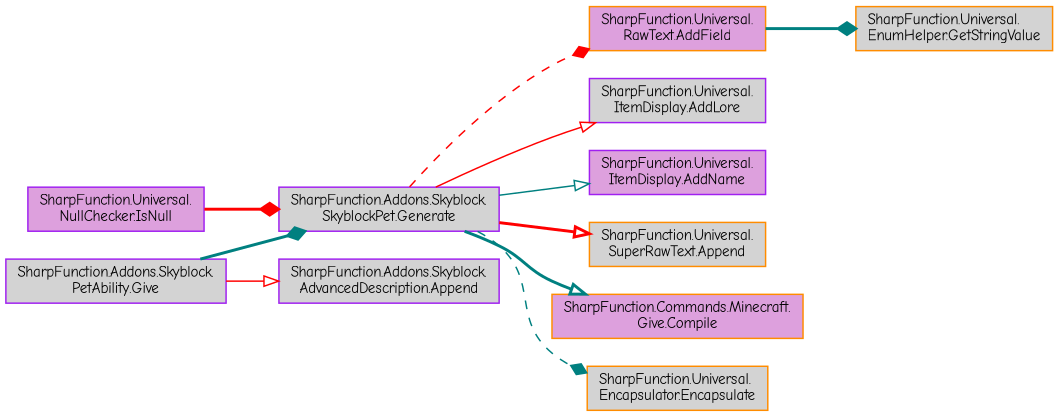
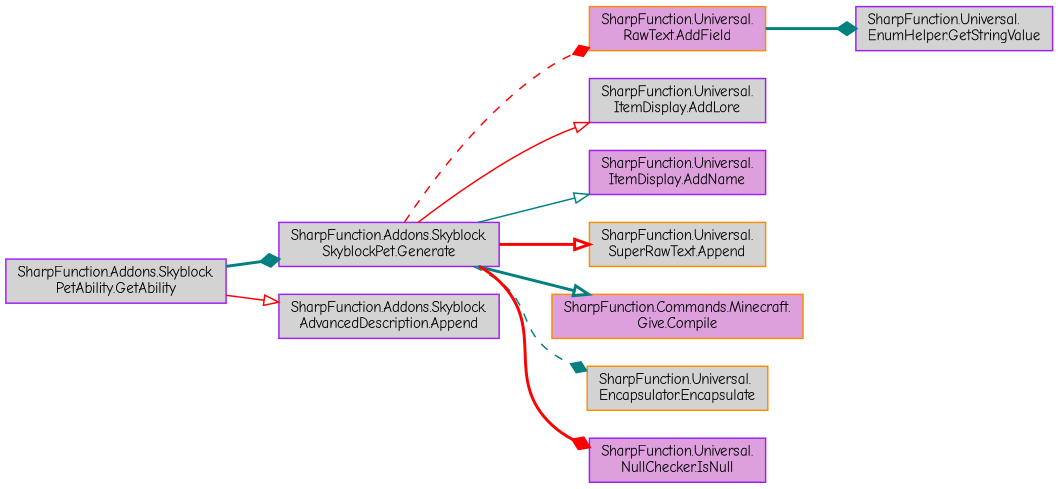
  digraph {
    fontname="Comic Neue"
    rankdir=LR
    node [color=purple fillcolor=lightgrey fontname="Comic Neue" fontsize=10 shape=record style=filled]
    edge [arrowhead=diamond color=red fontname="Comic Neue" fontsize=10 labelfontname=Helvetica labelfontsize=10 style=bold]
    n1 [fontcolor=black height=0.2 label="SharpFunction.Addons.Skyblock.\lSkyblockPet.Generate" width=0.4]
    n2 [color=darkorange fillcolor=plum height=0.2 label="SharpFunction.Universal.\lRawText.AddField" width=0.4]
    n3 [height=0.2 label="SharpFunction.Universal.\lItemDisplay.AddLore" width=0.4]
    n4 [fillcolor=plum height=0.2 label="SharpFunction.Universal.\lItemDisplay.AddName" width=0.4]
    n5 [color=darkorange height=0.2 label="SharpFunction.Universal.\lSuperRawText.Append" width=0.4]
    n6 [color=darkorange fillcolor=plum height=0.2 label="SharpFunction.Commands.Minecraft.\lGive.Compile" width=0.4]
    n7 [color=darkorange height=0.2 label="SharpFunction.Universal.\lEncapsulator.Encapsulate" width=0.4]
    n8 [fillcolor=plum height=0.2 label="SharpFunction.Universal.\lNullChecker.IsNull" width=0.4]
-   n9 [color=darkorange height=0.2 label="SharpFunction.Universal.\lEnumHelper.GetStringValue" width=0.4]
-   n10 [height=0.2 label="SharpFunction.Addons.Skyblock.\lPetAbility.Give" width=0.4]
+   n9 [height=0.2 label="SharpFunction.Universal.\lEnumHelper.GetStringValue" width=0.4]
+   n10 [height=0.2 label="SharpFunction.Addons.Skyblock.\lPetAbility.GetAbility" width=0.4]
    n11 [height=0.2 label="SharpFunction.Addons.Skyblock.\lAdvancedDescription.Append" width=0.4]
    n1 -> n2 [style=dashed]
    n1 -> n3 [arrowhead=onormal style=solid]
    n1 -> n4 [arrowhead=onormal color=teal style=solid]
    n1 -> n5 [arrowhead=onormal]
    n1 -> n6 [arrowhead=onormal color=teal]
    n1 -> n7 [color=teal style=dashed]
-   n8 -> n1
+   n1 -> n8
    n2 -> n9 [color=teal]
    n10 -> n1 [color=teal]
    n10 -> n11 [arrowhead=onormal style=solid]
  }
